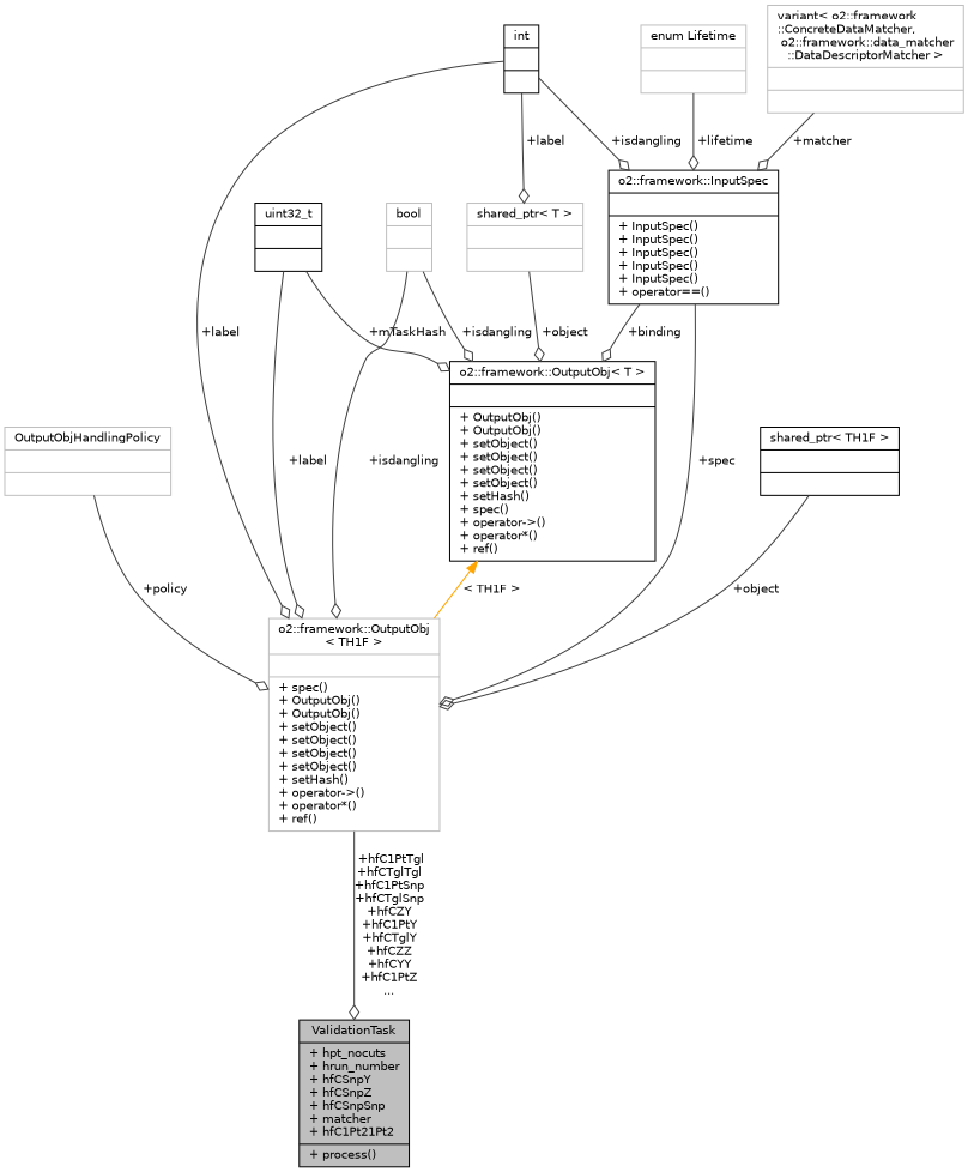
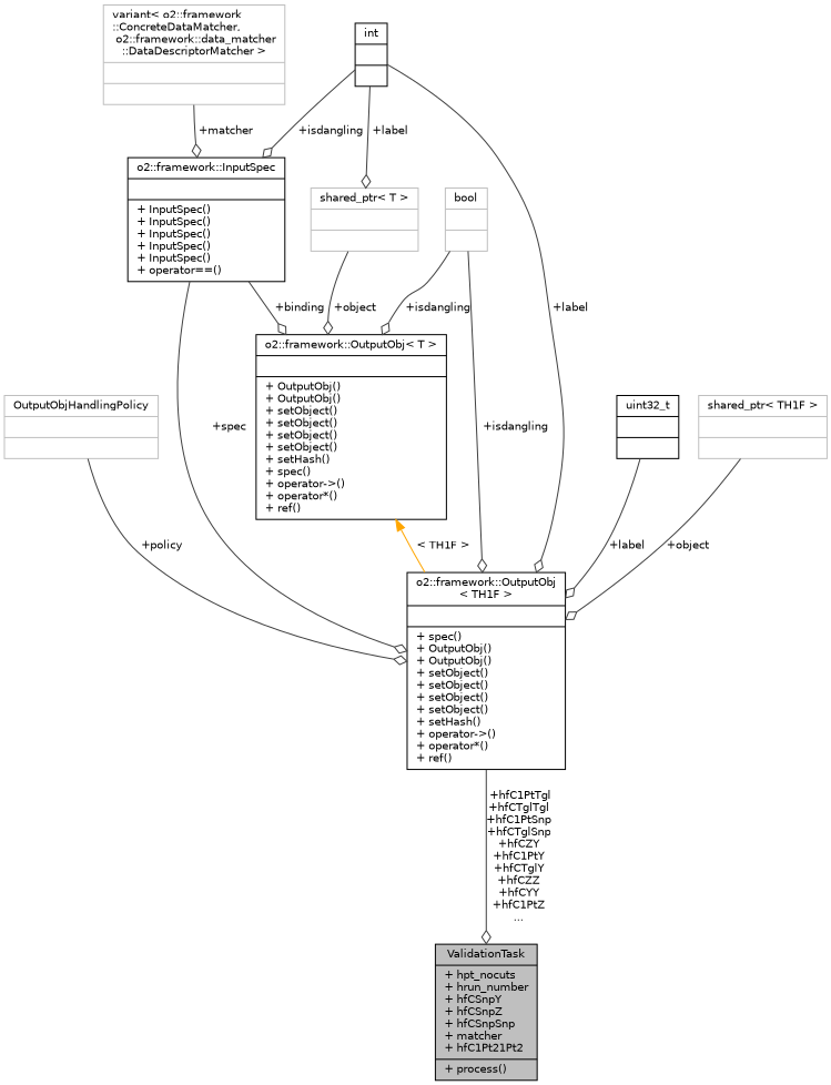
  digraph {
    node [color=black fontname=Helvetica fontsize=10 shape=record]
    edge [arrowhead=odiamond color=grey25 fontname=Helvetica fontsize=10 labelfontname=Helvetica labelfontsize=10 style=solid]
    n1 [fillcolor=grey75 fontcolor=black height=0.2 label="{ValidationTask\n|+ hpt_nocuts\l+ hrun_number\l+ hfCSnpY\l+ hfCSnpZ\l+ hfCSnpSnp\l+ matcher\l+ hfC1Pt21Pt2\l|+ process()\l}" style=filled width=0.4]
-   n2 [color=grey75 height=0.2 label="{o2::framework::OutputObj\l\< TH1F \>\n||+ spec()\l+ OutputObj()\l+ OutputObj()\l+ setObject()\l+ setObject()\l+ setObject()\l+ setObject()\l+ setHash()\l+ operator-\>()\l+ operator*()\l+ ref()\l}" width=0.4]
+   n2 [height=0.2 label="{o2::framework::OutputObj\l\< TH1F \>\n||+ spec()\l+ OutputObj()\l+ OutputObj()\l+ setObject()\l+ setObject()\l+ setObject()\l+ setObject()\l+ setHash()\l+ operator-\>()\l+ operator*()\l+ ref()\l}" width=0.4]
    n3 [color=grey75 height=0.2 label="{OutputObjHandlingPolicy\n||}" width=0.4]
    n4 [height=0.2 label="{o2::framework::OutputObj\< T \>\n||+ OutputObj()\l+ OutputObj()\l+ setObject()\l+ setObject()\l+ setObject()\l+ setObject()\l+ setHash()\l+ spec()\l+ operator-\>()\l+ operator*()\l+ ref()\l}" width=0.4]
    n5 [height=0.2 label="{uint32_t\n||}" width=0.4]
    n6 [height=0.2 label="{int\n||}" width=0.4]
    n7 [height=0.2 label="{o2::framework::InputSpec\n||+ InputSpec()\l+ InputSpec()\l+ InputSpec()\l+ InputSpec()\l+ InputSpec()\l+ operator==()\l}" width=0.4]
    n8 [color=grey75 height=0.2 label="{shared_ptr\< T \>\n||}" width=0.4]
    n9 [color=grey75 height=0.2 label="{bool\n||}" width=0.4]
-   n10 [color=grey75 height=0.2 label="{enum Lifetime\n||}" width=0.4]
    n11 [color=grey75 height=0.2 label="{variant\< o2::framework\l::ConcreteDataMatcher,\l o2::framework::data_matcher\l::DataDescriptorMatcher \>\n||}" width=0.4]
-   n12 [height=0.2 label="{shared_ptr\< TH1F \>\n||}" width=0.4]
+   n12 [color=grey75 height=0.2 label="{shared_ptr\< TH1F \>\n||}" width=0.4]
    n2 -> n1 [label=" +hfC1PtTgl\n+hfCTglTgl\n+hfC1PtSnp\n+hfCTglSnp\n+hfCZY\n+hfC1PtY\n+hfCTglY\n+hfCZZ\n+hfCYY\n+hfC1PtZ\n..."]
    n3 -> n2 [label=" +policy"]
    n4 -> n2 [color=orange dir=back label=" \< TH1F \>" arrowhead=""]
    n5 -> n2 [label=" +label"]
-   n5 -> n4 [label=" +mTaskHash"]
    n6 -> n2 [label=" +label"]
    n6 -> n7 [label=" +isdangling"]
    n6 -> n8 [label=" +label"]
    n7 -> n2 [label=" +spec"]
    n7 -> n4 [label=" +binding"]
    n8 -> n4 [label=" +object"]
    n9 -> n2 [label=" +isdangling"]
    n9 -> n4 [label=" +isdangling"]
-   n10 -> n7 [label=" +lifetime"]
    n11 -> n7 [label=" +matcher"]
    n12 -> n2 [label=" +object"]
  }
